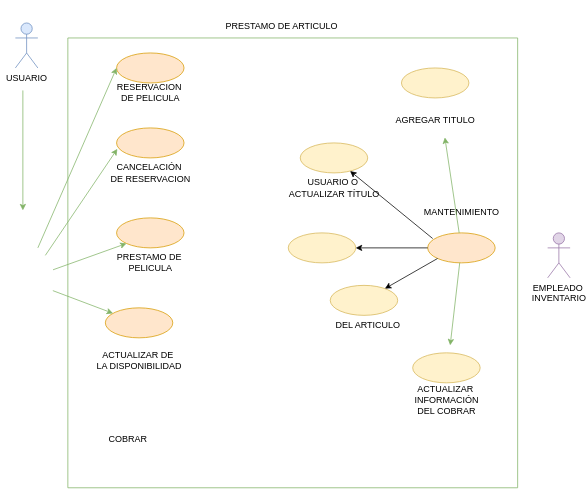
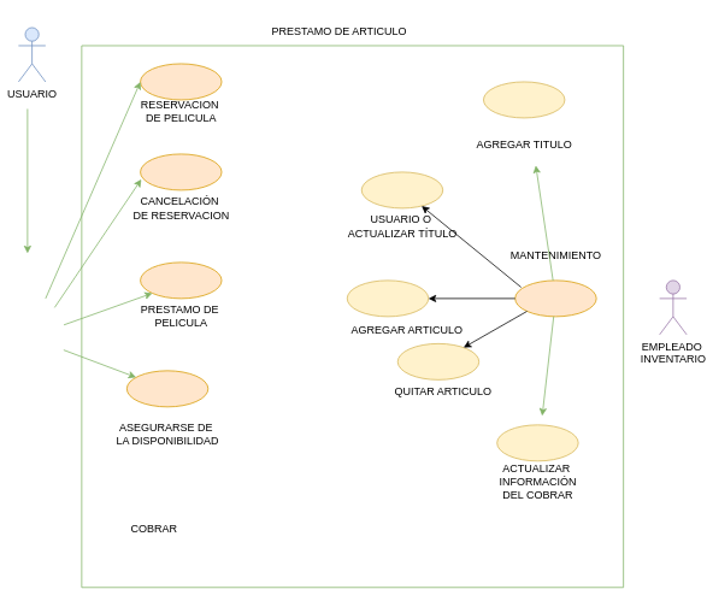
  <mxCell id="0" />
  <mxCell id="1" parent="0" />
  <mxCell id="2" value="EMPLEADO&amp;nbsp;&lt;div&gt;INVENTARIO&lt;/div&gt;" style="shape=umlActor;verticalLabelPosition=bottom;verticalAlign=top;html=1;outlineConnect=0;fillColor=#e1d5e7;strokeColor=#9673a6;" parent="1" vertex="1"><mxGeometry x="730" y="310" width="30" height="60" as="geometry" /></mxCell>
  <mxCell id="3" value="" style="swimlane;startSize=0;fillColor=#d5e8d4;strokeColor=#82b366;" parent="1" vertex="1"><mxGeometry x="90" y="50" width="600" height="600" as="geometry" /></mxCell>
  <mxCell id="4" value="" style="ellipse;whiteSpace=wrap;html=1;fillColor=#ffe6cc;strokeColor=#d79b00;" parent="3" vertex="1"><mxGeometry x="480" y="260" width="90" height="40" as="geometry" /></mxCell>
  <mxCell id="5" value="" style="ellipse;whiteSpace=wrap;html=1;fillColor=#fff2cc;strokeColor=#d6b656;" parent="3" vertex="1"><mxGeometry x="445" y="40" width="90" height="40" as="geometry" /></mxCell>
  <mxCell id="6" value="" style="ellipse;whiteSpace=wrap;html=1;fillColor=#ffe6cc;strokeColor=#d79b00;" parent="3" vertex="1"><mxGeometry x="65" y="240" width="90" height="40" as="geometry" /></mxCell>
  <mxCell id="7" value="PRESTAMO DE&amp;nbsp;&lt;div&gt;PELICULA&lt;/div&gt;" style="text;html=1;align=center;verticalAlign=middle;resizable=0;points=[];autosize=1;strokeColor=none;fillColor=none;" parent="3" vertex="1"><mxGeometry x="55" y="280" width="110" height="40" as="geometry" /></mxCell>
  <mxCell id="8" value="" style="ellipse;whiteSpace=wrap;html=1;fillColor=#ffe6cc;strokeColor=#d79b00;" parent="3" vertex="1"><mxGeometry x="50" y="360" width="90" height="40" as="geometry" /></mxCell>
+ <mxCell id="9" value="&lt;font style=&quot;vertical-align: inherit;&quot;&gt;&lt;font style=&quot;vertical-align: inherit;&quot;&gt;&lt;font style=&quot;vertical-align: inherit;&quot;&gt;&lt;font style=&quot;vertical-align: inherit;&quot;&gt;AGREGAR ARTICULO&lt;/font&gt;&lt;/font&gt;&lt;/font&gt;&lt;/font&gt;" style="text;html=1;align=center;verticalAlign=middle;resizable=0;points=[];autosize=1;strokeColor=none;fillColor=none;" parent="3" vertex="1"><mxGeometry x="285" y="300" width="150" height="30" as="geometry" /></mxCell>
  <mxCell id="10" value="&lt;font style=&quot;vertical-align: inherit;&quot;&gt;&lt;font style=&quot;vertical-align: inherit;&quot;&gt;&lt;font style=&quot;vertical-align: inherit;&quot;&gt;&lt;font style=&quot;vertical-align: inherit;&quot;&gt;&lt;font style=&quot;vertical-align: inherit;&quot;&gt;&lt;font style=&quot;vertical-align: inherit;&quot;&gt;USUARIO O&amp;nbsp;&lt;/font&gt;&lt;/font&gt;&lt;/font&gt;&lt;/font&gt;&lt;/font&gt;&lt;/font&gt;&lt;div&gt;&lt;font style=&quot;vertical-align: inherit;&quot;&gt;&lt;font style=&quot;vertical-align: inherit;&quot;&gt;&lt;font style=&quot;vertical-align: inherit;&quot;&gt;&lt;font style=&quot;vertical-align: inherit;&quot;&gt;ACTUALIZAR&amp;nbsp;&lt;/font&gt;&lt;/font&gt;&lt;/font&gt;&lt;/font&gt;&lt;span style=&quot;background-color: transparent; color: light-dark(rgb(0, 0, 0), rgb(255, 255, 255));&quot;&gt;&lt;font style=&quot;vertical-align: inherit;&quot;&gt;&lt;font style=&quot;vertical-align: inherit;&quot;&gt;TÍTULO&lt;/font&gt;&lt;/font&gt;&lt;/span&gt;&lt;/div&gt;" style="text;html=1;align=center;verticalAlign=middle;resizable=0;points=[];autosize=1;strokeColor=none;fillColor=none;" parent="3" vertex="1"><mxGeometry x="285" y="180" width="140" height="40" as="geometry" /></mxCell>
  <mxCell id="11" value="" style="ellipse;whiteSpace=wrap;html=1;fillColor=#fff2cc;strokeColor=#d6b656;" parent="3" vertex="1"><mxGeometry x="310" y="140" width="90" height="40" as="geometry" /></mxCell>
  <mxCell id="12" value="" style="ellipse;whiteSpace=wrap;html=1;fillColor=#fff2cc;strokeColor=#d6b656;" parent="3" vertex="1"><mxGeometry x="294" y="260" width="90" height="40" as="geometry" /></mxCell>
  <mxCell id="13" value="" style="ellipse;whiteSpace=wrap;html=1;fillColor=#fff2cc;strokeColor=#d6b656;" parent="3" vertex="1"><mxGeometry x="350" y="330" width="90" height="40" as="geometry" /></mxCell>
  <mxCell id="14" value="" style="endArrow=classic;html=1;rounded=0;fillColor=#d5e8d4;strokeColor=#82b366;entryX=0;entryY=1;entryDx=0;entryDy=0;" parent="3" target="6" edge="1"><mxGeometry width="50" height="50" relative="1" as="geometry"><mxPoint x="-19.76" y="309.22" as="sourcePoint" /><mxPoint x="50.0" y="336.782" as="targetPoint" /><Array as="points" /></mxGeometry></mxCell>
  <mxCell id="15" value="&lt;font style=&quot;vertical-align: inherit;&quot;&gt;&lt;font style=&quot;vertical-align: inherit;&quot;&gt;MANTENIMIENTO&lt;/font&gt;&lt;/font&gt;" style="text;html=1;align=center;verticalAlign=middle;resizable=0;points=[];autosize=1;strokeColor=none;fillColor=none;" parent="3" vertex="1"><mxGeometry x="465" y="218" width="120" height="30" as="geometry" /></mxCell>
  <mxCell id="16" value="&lt;font style=&quot;vertical-align: inherit;&quot;&gt;&lt;font style=&quot;vertical-align: inherit;&quot;&gt;&lt;font style=&quot;vertical-align: inherit;&quot;&gt;&lt;font style=&quot;vertical-align: inherit;&quot;&gt;CANCELACIÓN&amp;nbsp;&lt;/font&gt;&lt;/font&gt;&lt;/font&gt;&lt;/font&gt;&lt;div&gt;&lt;font style=&quot;vertical-align: inherit;&quot;&gt;&lt;font style=&quot;vertical-align: inherit;&quot;&gt;DE RESERVACION&lt;/font&gt;&lt;/font&gt;&lt;/div&gt;" style="text;html=1;align=center;verticalAlign=middle;resizable=0;points=[];autosize=1;strokeColor=none;fillColor=none;" parent="3" vertex="1"><mxGeometry x="45" y="160" width="130" height="40" as="geometry" /></mxCell>
  <mxCell id="17" value="" style="ellipse;whiteSpace=wrap;html=1;fillColor=#fff2cc;strokeColor=#d6b656;" parent="3" vertex="1"><mxGeometry x="460" y="420" width="90" height="40" as="geometry" /></mxCell>
  <mxCell id="18" value="&lt;font style=&quot;vertical-align: inherit;&quot;&gt;&lt;font style=&quot;vertical-align: inherit;&quot;&gt;&lt;font style=&quot;vertical-align: inherit;&quot;&gt;&lt;font style=&quot;vertical-align: inherit;&quot;&gt;&lt;font style=&quot;vertical-align: inherit;&quot;&gt;&lt;font style=&quot;vertical-align: inherit;&quot;&gt;&lt;font style=&quot;vertical-align: inherit;&quot;&gt;&lt;font style=&quot;vertical-align: inherit;&quot;&gt;&lt;font style=&quot;vertical-align: inherit;&quot;&gt;&lt;font style=&quot;vertical-align: inherit;&quot;&gt;&lt;font style=&quot;vertical-align: inherit;&quot;&gt;&lt;font style=&quot;vertical-align: inherit;&quot;&gt;ACTUALIZAR&amp;nbsp;&lt;/font&gt;&lt;/font&gt;&lt;/font&gt;&lt;/font&gt;&lt;/font&gt;&lt;/font&gt;&lt;/font&gt;&lt;/font&gt;&lt;/font&gt;&lt;/font&gt;&lt;/font&gt;&lt;/font&gt;&lt;div&gt;&lt;font style=&quot;vertical-align: inherit;&quot;&gt;&lt;font style=&quot;vertical-align: inherit;&quot;&gt;&lt;font style=&quot;vertical-align: inherit;&quot;&gt;&lt;font style=&quot;vertical-align: inherit;&quot;&gt;&lt;font style=&quot;vertical-align: inherit;&quot;&gt;&lt;font style=&quot;vertical-align: inherit;&quot;&gt;&lt;font style=&quot;vertical-align: inherit;&quot;&gt;&lt;font style=&quot;vertical-align: inherit;&quot;&gt;&lt;font style=&quot;vertical-align: inherit;&quot;&gt;&lt;font style=&quot;vertical-align: inherit;&quot;&gt;INFORMACIÓN&lt;/font&gt;&lt;/font&gt;&lt;/font&gt;&lt;/font&gt;&lt;/font&gt;&lt;/font&gt;&lt;/font&gt;&lt;/font&gt;&lt;/font&gt;&lt;/font&gt;&lt;div&gt;&lt;span style=&quot;background-color: transparent; color: light-dark(rgb(0, 0, 0), rgb(255, 255, 255));&quot;&gt;&lt;font style=&quot;vertical-align: inherit;&quot;&gt;&lt;font style=&quot;vertical-align: inherit;&quot;&gt;&lt;font style=&quot;vertical-align: inherit;&quot;&gt;&lt;font style=&quot;vertical-align: inherit;&quot;&gt;&lt;font style=&quot;vertical-align: inherit;&quot;&gt;&lt;font style=&quot;vertical-align: inherit;&quot;&gt;DEL COBRAR&lt;/font&gt;&lt;/font&gt;&lt;/font&gt;&lt;/font&gt;&lt;/font&gt;&lt;/font&gt;&lt;/span&gt;&lt;/div&gt;&lt;div&gt;&lt;div&gt;&lt;div&gt;&lt;font style=&quot;vertical-align: inherit;&quot;&gt;&lt;font style=&quot;vertical-align: inherit;&quot;&gt;&lt;br&gt;&lt;/font&gt;&lt;/font&gt;&lt;/div&gt;&lt;/div&gt;&lt;/div&gt;&lt;/div&gt;" style="text;html=1;align=center;verticalAlign=middle;resizable=0;points=[];autosize=1;strokeColor=none;fillColor=none;" parent="3" vertex="1"><mxGeometry x="450" y="455" width="110" height="70" as="geometry" /></mxCell>
  <mxCell id="19" value="" style="endArrow=classic;html=1;rounded=0;fillColor=#d5e8d4;strokeColor=#82b366;" parent="3" edge="1" source="4"><mxGeometry width="50" height="50" relative="1" as="geometry"><mxPoint x="630" y="290" as="sourcePoint" /><mxPoint x="510" y="410" as="targetPoint" /></mxGeometry></mxCell>
  <mxCell id="20" value="" style="ellipse;whiteSpace=wrap;html=1;fillColor=#ffe6cc;strokeColor=#d79b00;" parent="3" vertex="1"><mxGeometry x="65" y="20" width="90" height="40" as="geometry" /></mxCell>
  <mxCell id="21" value="" style="ellipse;whiteSpace=wrap;html=1;fillColor=#ffe6cc;strokeColor=#d79b00;" parent="3" vertex="1"><mxGeometry x="65" y="120" width="90" height="40" as="geometry" /></mxCell>
  <mxCell id="22" value="" style="endArrow=classic;html=1;rounded=0;fillColor=#d5e8d4;strokeColor=#82b366;entryX=0;entryY=0.5;entryDx=0;entryDy=0;" parent="3" target="20" edge="1"><mxGeometry width="50" height="50" relative="1" as="geometry"><mxPoint x="-40" y="280" as="sourcePoint" /><mxPoint x="59.568" y="158.787" as="targetPoint" /></mxGeometry></mxCell>
  <mxCell id="23" value="&lt;font style=&quot;vertical-align: inherit;&quot;&gt;&lt;font style=&quot;vertical-align: inherit;&quot;&gt;&lt;font style=&quot;vertical-align: inherit;&quot;&gt;&lt;font style=&quot;vertical-align: inherit;&quot;&gt;RESERVACION&amp;nbsp;&lt;/font&gt;&lt;/font&gt;&lt;/font&gt;&lt;/font&gt;&lt;div&gt;&lt;font style=&quot;vertical-align: inherit;&quot;&gt;&lt;font style=&quot;vertical-align: inherit;&quot;&gt;DE PELICULA&lt;/font&gt;&lt;/font&gt;&lt;div&gt;&lt;font style=&quot;vertical-align: inherit;&quot;&gt;&lt;font style=&quot;vertical-align: inherit;&quot;&gt;&lt;br&gt;&lt;/font&gt;&lt;/font&gt;&lt;/div&gt;&lt;/div&gt;" style="text;html=1;align=center;verticalAlign=middle;resizable=0;points=[];autosize=1;strokeColor=none;fillColor=none;" parent="3" vertex="1"><mxGeometry x="55" y="50" width="110" height="60" as="geometry" /></mxCell>
  <mxCell id="24" value="COBRAR" style="text;html=1;align=center;verticalAlign=middle;resizable=0;points=[];autosize=1;strokeColor=none;fillColor=none;" parent="3" vertex="1"><mxGeometry x="45" y="520" width="70" height="30" as="geometry" /></mxCell>
- <mxCell id="25" value="ACTUALIZAR DE&amp;nbsp;&lt;div&gt;LA DISPONIBILIDAD&lt;/div&gt;" style="text;html=1;align=center;verticalAlign=middle;resizable=0;points=[];autosize=1;strokeColor=none;fillColor=none;" vertex="1" parent="3"><mxGeometry x="25" y="410" width="140" height="40" as="geometry" /></mxCell>
+ <mxCell id="25" value="ASEGURARSE DE&amp;nbsp;&lt;div&gt;LA DISPONIBILIDAD&lt;/div&gt;" style="text;html=1;align=center;verticalAlign=middle;resizable=0;points=[];autosize=1;strokeColor=none;fillColor=none;" vertex="1" parent="3"><mxGeometry x="25" y="410" width="140" height="40" as="geometry" /></mxCell>
  <mxCell id="26" value="" style="endArrow=classic;html=1;rounded=0;exitX=0.074;exitY=0.188;exitDx=0;exitDy=0;exitPerimeter=0;" edge="1" parent="3" source="4" target="11"><mxGeometry width="50" height="50" relative="1" as="geometry"><mxPoint x="500" y="270" as="sourcePoint" /><mxPoint x="550" y="220" as="targetPoint" /></mxGeometry></mxCell>
  <mxCell id="27" value="" style="endArrow=classic;html=1;rounded=0;exitX=0;exitY=0.5;exitDx=0;exitDy=0;" edge="1" parent="3" source="4" target="12"><mxGeometry width="50" height="50" relative="1" as="geometry"><mxPoint x="480" y="290" as="sourcePoint" /><mxPoint x="540" y="240" as="targetPoint" /></mxGeometry></mxCell>
  <mxCell id="28" value="" style="endArrow=classic;html=1;rounded=0;exitX=0;exitY=1;exitDx=0;exitDy=0;" edge="1" parent="3" source="4" target="13"><mxGeometry width="50" height="50" relative="1" as="geometry"><mxPoint x="490" y="300" as="sourcePoint" /><mxPoint x="540" y="250" as="targetPoint" /></mxGeometry></mxCell>
- <mxCell id="29" value="&lt;font style=&quot;vertical-align: inherit;&quot;&gt;&lt;font style=&quot;vertical-align: inherit;&quot;&gt;&lt;font style=&quot;vertical-align: inherit;&quot;&gt;&lt;font style=&quot;vertical-align: inherit;&quot;&gt;&lt;font style=&quot;vertical-align: inherit;&quot;&gt;&lt;font style=&quot;vertical-align: inherit;&quot;&gt;DEL ARTICULO&lt;/font&gt;&lt;/font&gt;&lt;/font&gt;&lt;/font&gt;&lt;/font&gt;&lt;/font&gt;" style="text;html=1;align=center;verticalAlign=middle;resizable=0;points=[];autosize=1;strokeColor=none;fillColor=none;" parent="1" vertex="1"><mxGeometry x="425" y="418" width="130" height="30" as="geometry" /></mxCell>
+ <mxCell id="29" value="&lt;font style=&quot;vertical-align: inherit;&quot;&gt;&lt;font style=&quot;vertical-align: inherit;&quot;&gt;&lt;font style=&quot;vertical-align: inherit;&quot;&gt;&lt;font style=&quot;vertical-align: inherit;&quot;&gt;&lt;font style=&quot;vertical-align: inherit;&quot;&gt;&lt;font style=&quot;vertical-align: inherit;&quot;&gt;QUITAR ARTICULO&lt;/font&gt;&lt;/font&gt;&lt;/font&gt;&lt;/font&gt;&lt;/font&gt;&lt;/font&gt;" style="text;html=1;align=center;verticalAlign=middle;resizable=0;points=[];autosize=1;strokeColor=none;fillColor=none;" parent="1" vertex="1"><mxGeometry x="425" y="418" width="130" height="30" as="geometry" /></mxCell>
  <mxCell id="30" value="" style="endArrow=classic;html=1;rounded=0;entryX=0.592;entryY=1.067;entryDx=0;entryDy=0;entryPerimeter=0;fillColor=#d5e8d4;strokeColor=#82b366;" parent="1" edge="1" source="4"><mxGeometry width="50" height="50" relative="1" as="geometry"><mxPoint x="720" y="340" as="sourcePoint" /><mxPoint x="592.88" y="182.68" as="targetPoint" /></mxGeometry></mxCell>
  <mxCell id="31" value="USUARIO" style="shape=umlActor;verticalLabelPosition=bottom;verticalAlign=top;html=1;outlineConnect=0;fillColor=#dae8fc;strokeColor=#6c8ebf;" parent="1" vertex="1"><mxGeometry x="20" y="30" width="30" height="60" as="geometry" /></mxCell>
  <mxCell id="32" value="" style="endArrow=classic;html=1;rounded=0;fillColor=#d5e8d4;strokeColor=#82b366;" parent="1" edge="1"><mxGeometry width="50" height="50" relative="1" as="geometry"><mxPoint x="30" y="120" as="sourcePoint" /><mxPoint x="30" y="280" as="targetPoint" /></mxGeometry></mxCell>
  <mxCell id="33" value="" style="endArrow=classic;html=1;rounded=0;fillColor=#d5e8d4;strokeColor=#82b366;entryX=0.011;entryY=0.7;entryDx=0;entryDy=0;entryPerimeter=0;" parent="1" target="21" edge="1"><mxGeometry width="50" height="50" relative="1" as="geometry"><mxPoint x="60" y="340" as="sourcePoint" /><mxPoint x="110" y="290" as="targetPoint" /></mxGeometry></mxCell>
  <mxCell id="34" value="PRESTAMO DE ARTICULO" style="text;html=1;align=center;verticalAlign=middle;resizable=0;points=[];autosize=1;strokeColor=none;fillColor=none;" parent="1" vertex="1"><mxGeometry x="290" y="20" width="170" height="30" as="geometry" /></mxCell>
  <mxCell id="35" value="" style="endArrow=classic;html=1;rounded=0;fillColor=#d5e8d4;strokeColor=#82b366;" parent="1" target="8" edge="1"><mxGeometry width="50" height="50" relative="1" as="geometry"><mxPoint x="70" y="387.03" as="sourcePoint" /><mxPoint x="140" y="370" as="targetPoint" /><Array as="points"><mxPoint x="70" y="387.03" /></Array></mxGeometry></mxCell>
  <mxCell id="36" value="&lt;font style=&quot;vertical-align: inherit;&quot;&gt;&lt;font style=&quot;vertical-align: inherit;&quot;&gt;AGREGAR TITULO&lt;/font&gt;&lt;/font&gt;" style="text;html=1;align=center;verticalAlign=middle;resizable=0;points=[];autosize=1;strokeColor=none;fillColor=none;" vertex="1" parent="1"><mxGeometry x="515" y="145" width="130" height="30" as="geometry" /></mxCell>
